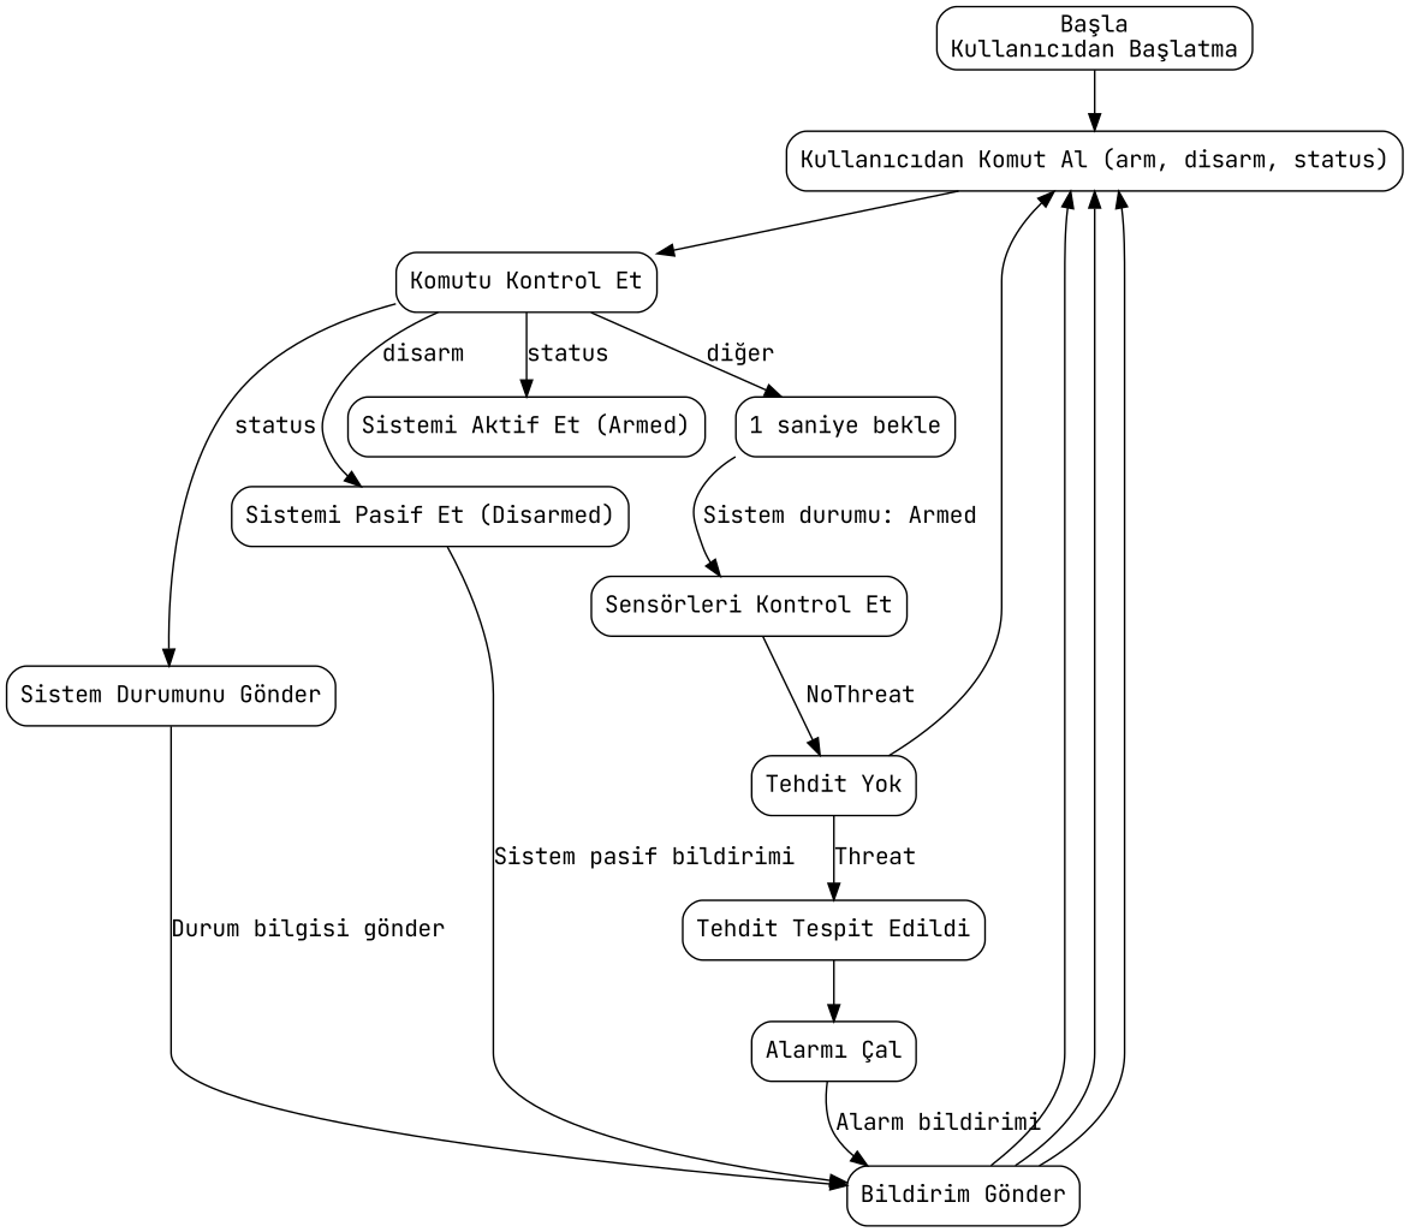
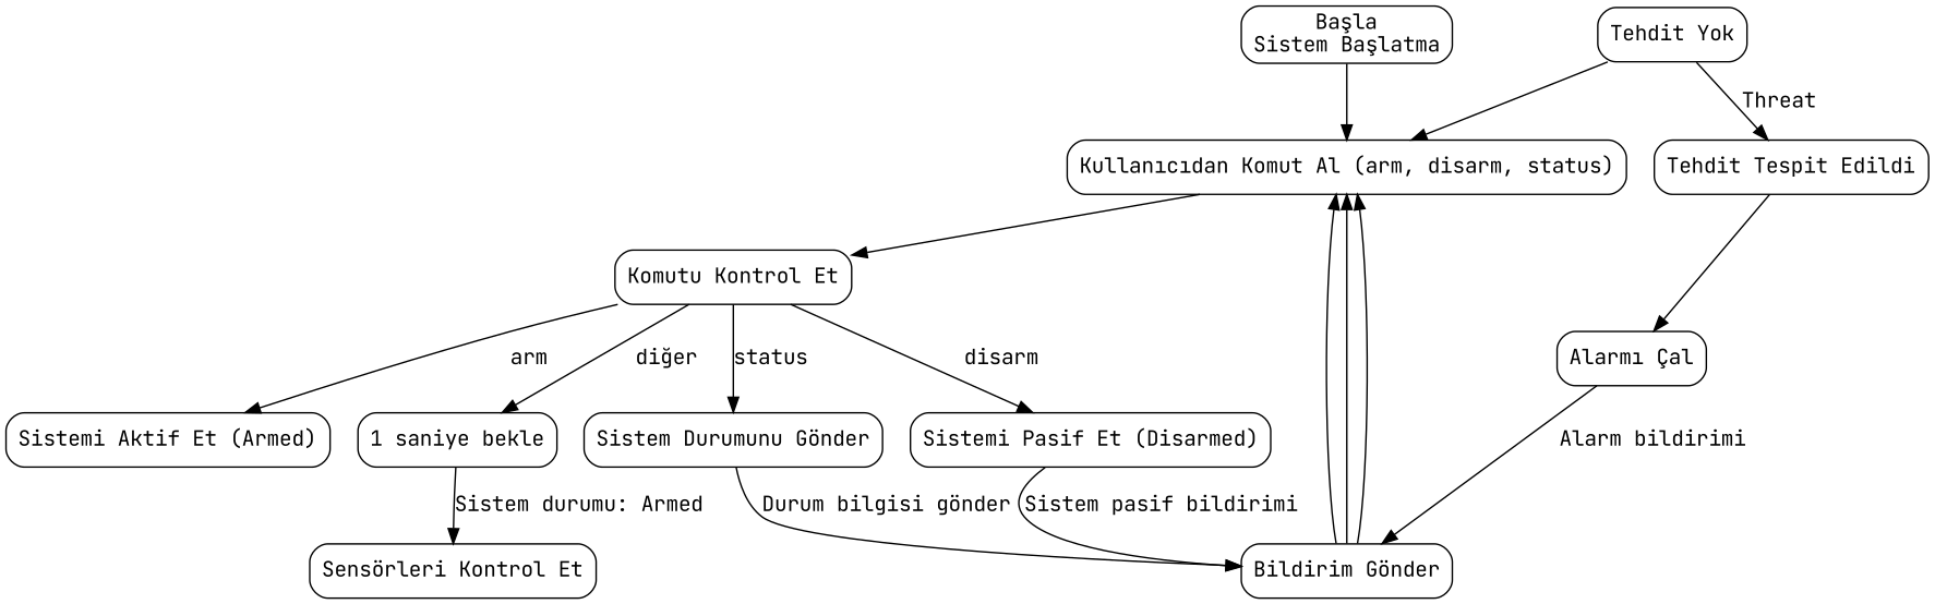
  digraph {
    fontname="JetBrains Mono"
    rankdir=TB
    node [fontname="JetBrains Mono" shape=box style=rounded]
    edge [fontname="JetBrains Mono"]
-   n1 [label="Başla\nKullanıcıdan Başlatma"]
+   n1 [label="Başla\nSistem Başlatma"]
    n2 [label="Kullanıcıdan Komut Al (arm, disarm, status)"]
    n3 [label="Komutu Kontrol Et"]
    n4 [label="Sistemi Aktif Et (Armed)"]
    n5 [label="Sistemi Pasif Et (Disarmed)"]
    n6 [label="Sistem Durumunu Gönder"]
    n7 [label="1 saniye bekle"]
    n8 [label="Bildirim Gönder"]
    n9 [label="Sensörleri Kontrol Et"]
    n10 [label="Tehdit Yok"]
    n11 [label="Tehdit Tespit Edildi"]
    n12 [label="Alarmı Çal"]
    n1 -> n2
    n2 -> n3
-   n3 -> n4 [label=status]
+   n3 -> n4 [label=arm]
    n3 -> n5 [label=disarm]
    n3 -> n6 [label=status]
    n3 -> n7 [label="diğer"]
    n5 -> n8 [label="Sistem pasif bildirimi"]
    n6 -> n8 [label="Durum bilgisi gönder"]
    n7 -> n9 [label="Sistem durumu: Armed"]
    n8 -> n2
    n8 -> n2
    n8 -> n2
-   n9 -> n10 [label=NoThreat]
    n10 -> n2
    n10 -> n11 [label=Threat]
    n11 -> n12
    n12 -> n8 [label="Alarm bildirimi"]
  }
